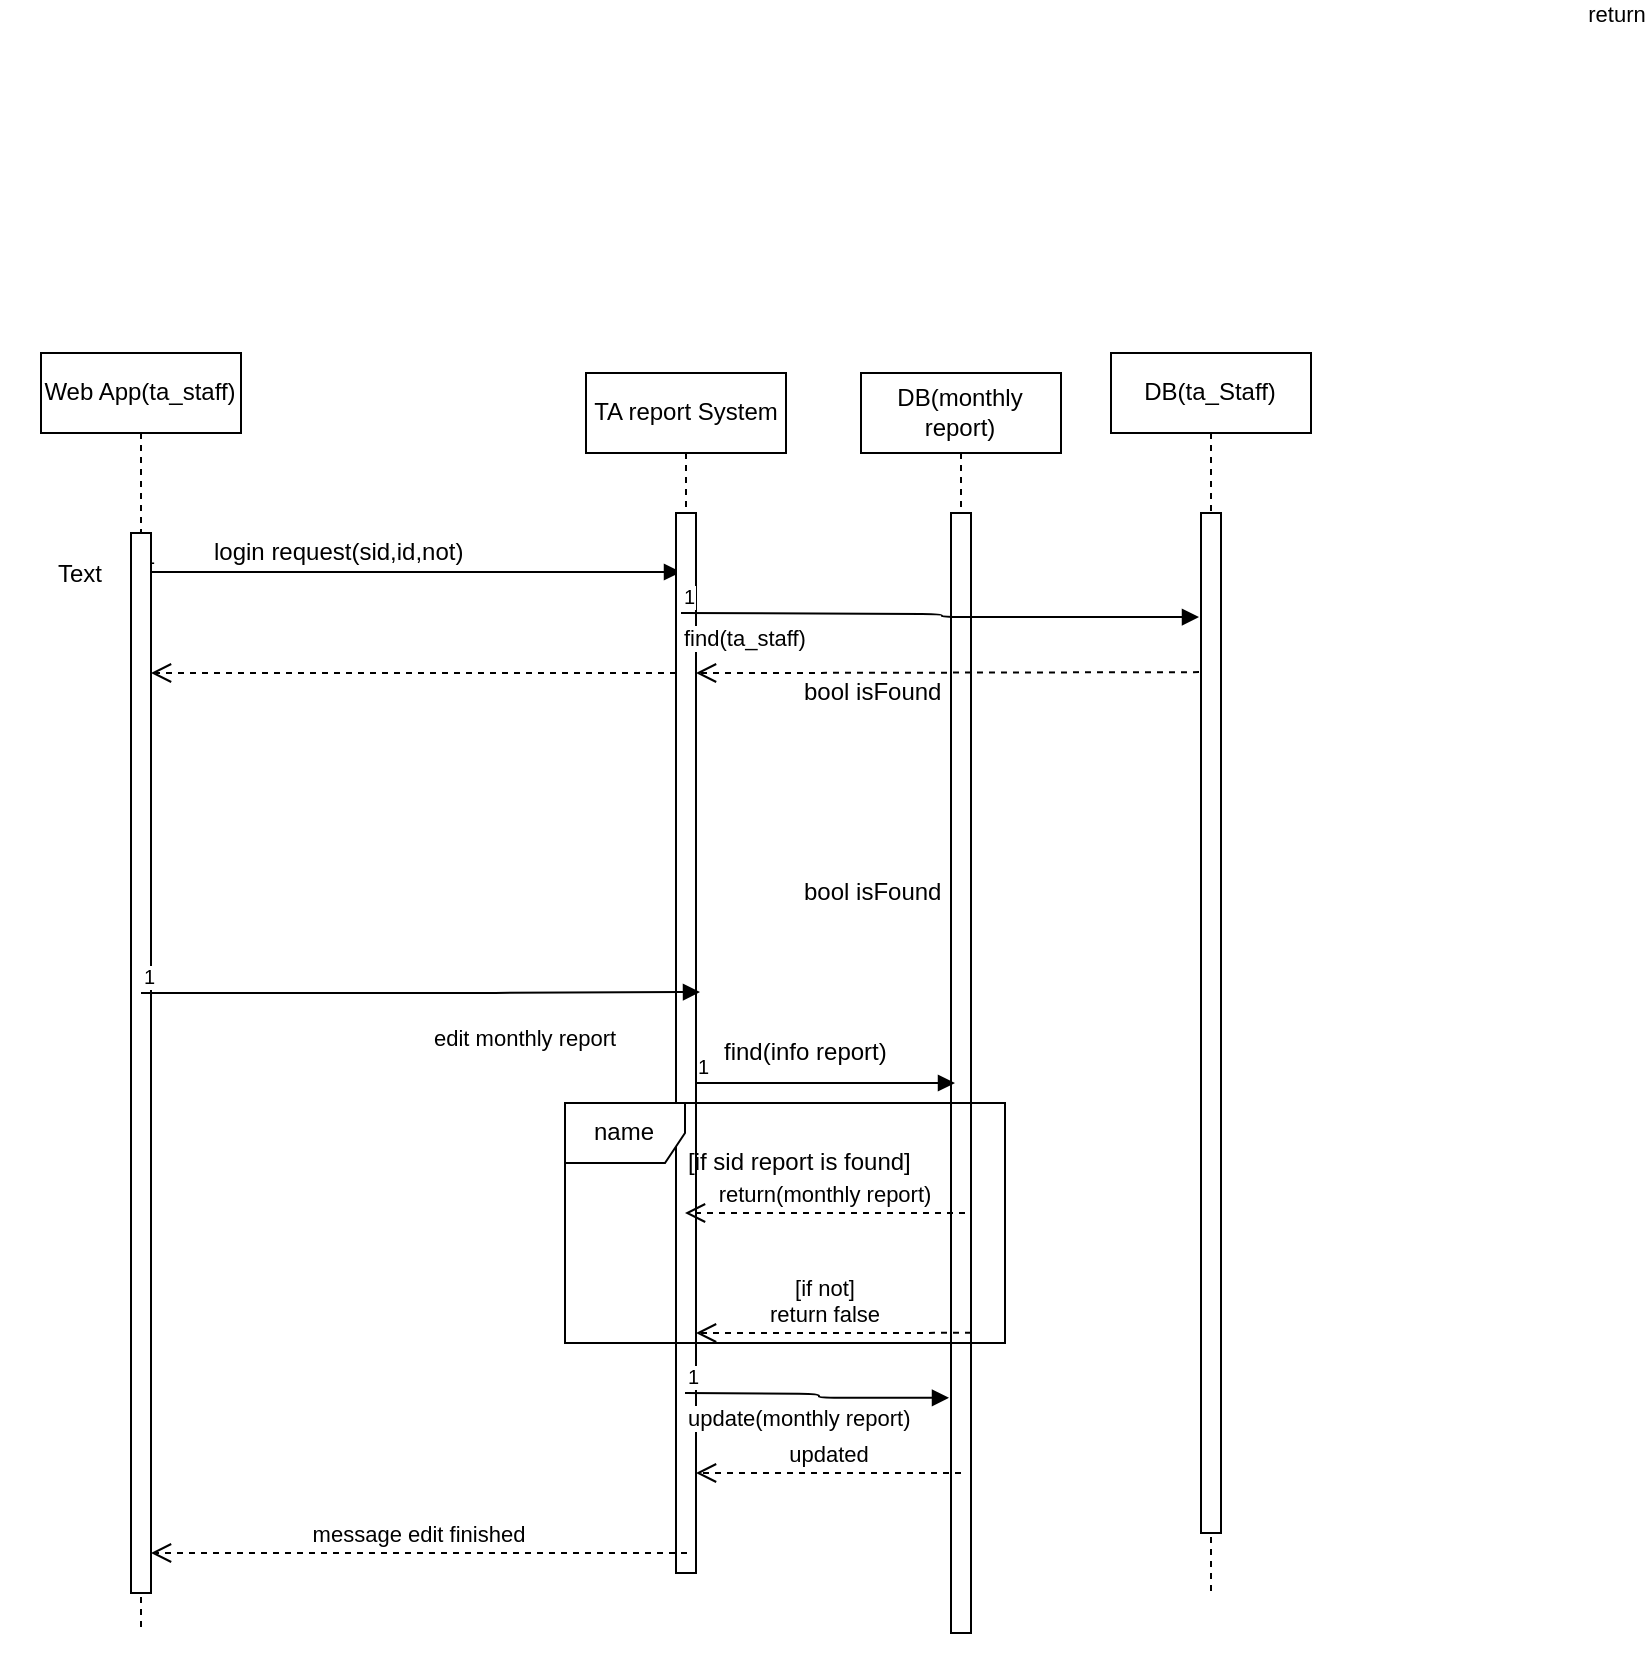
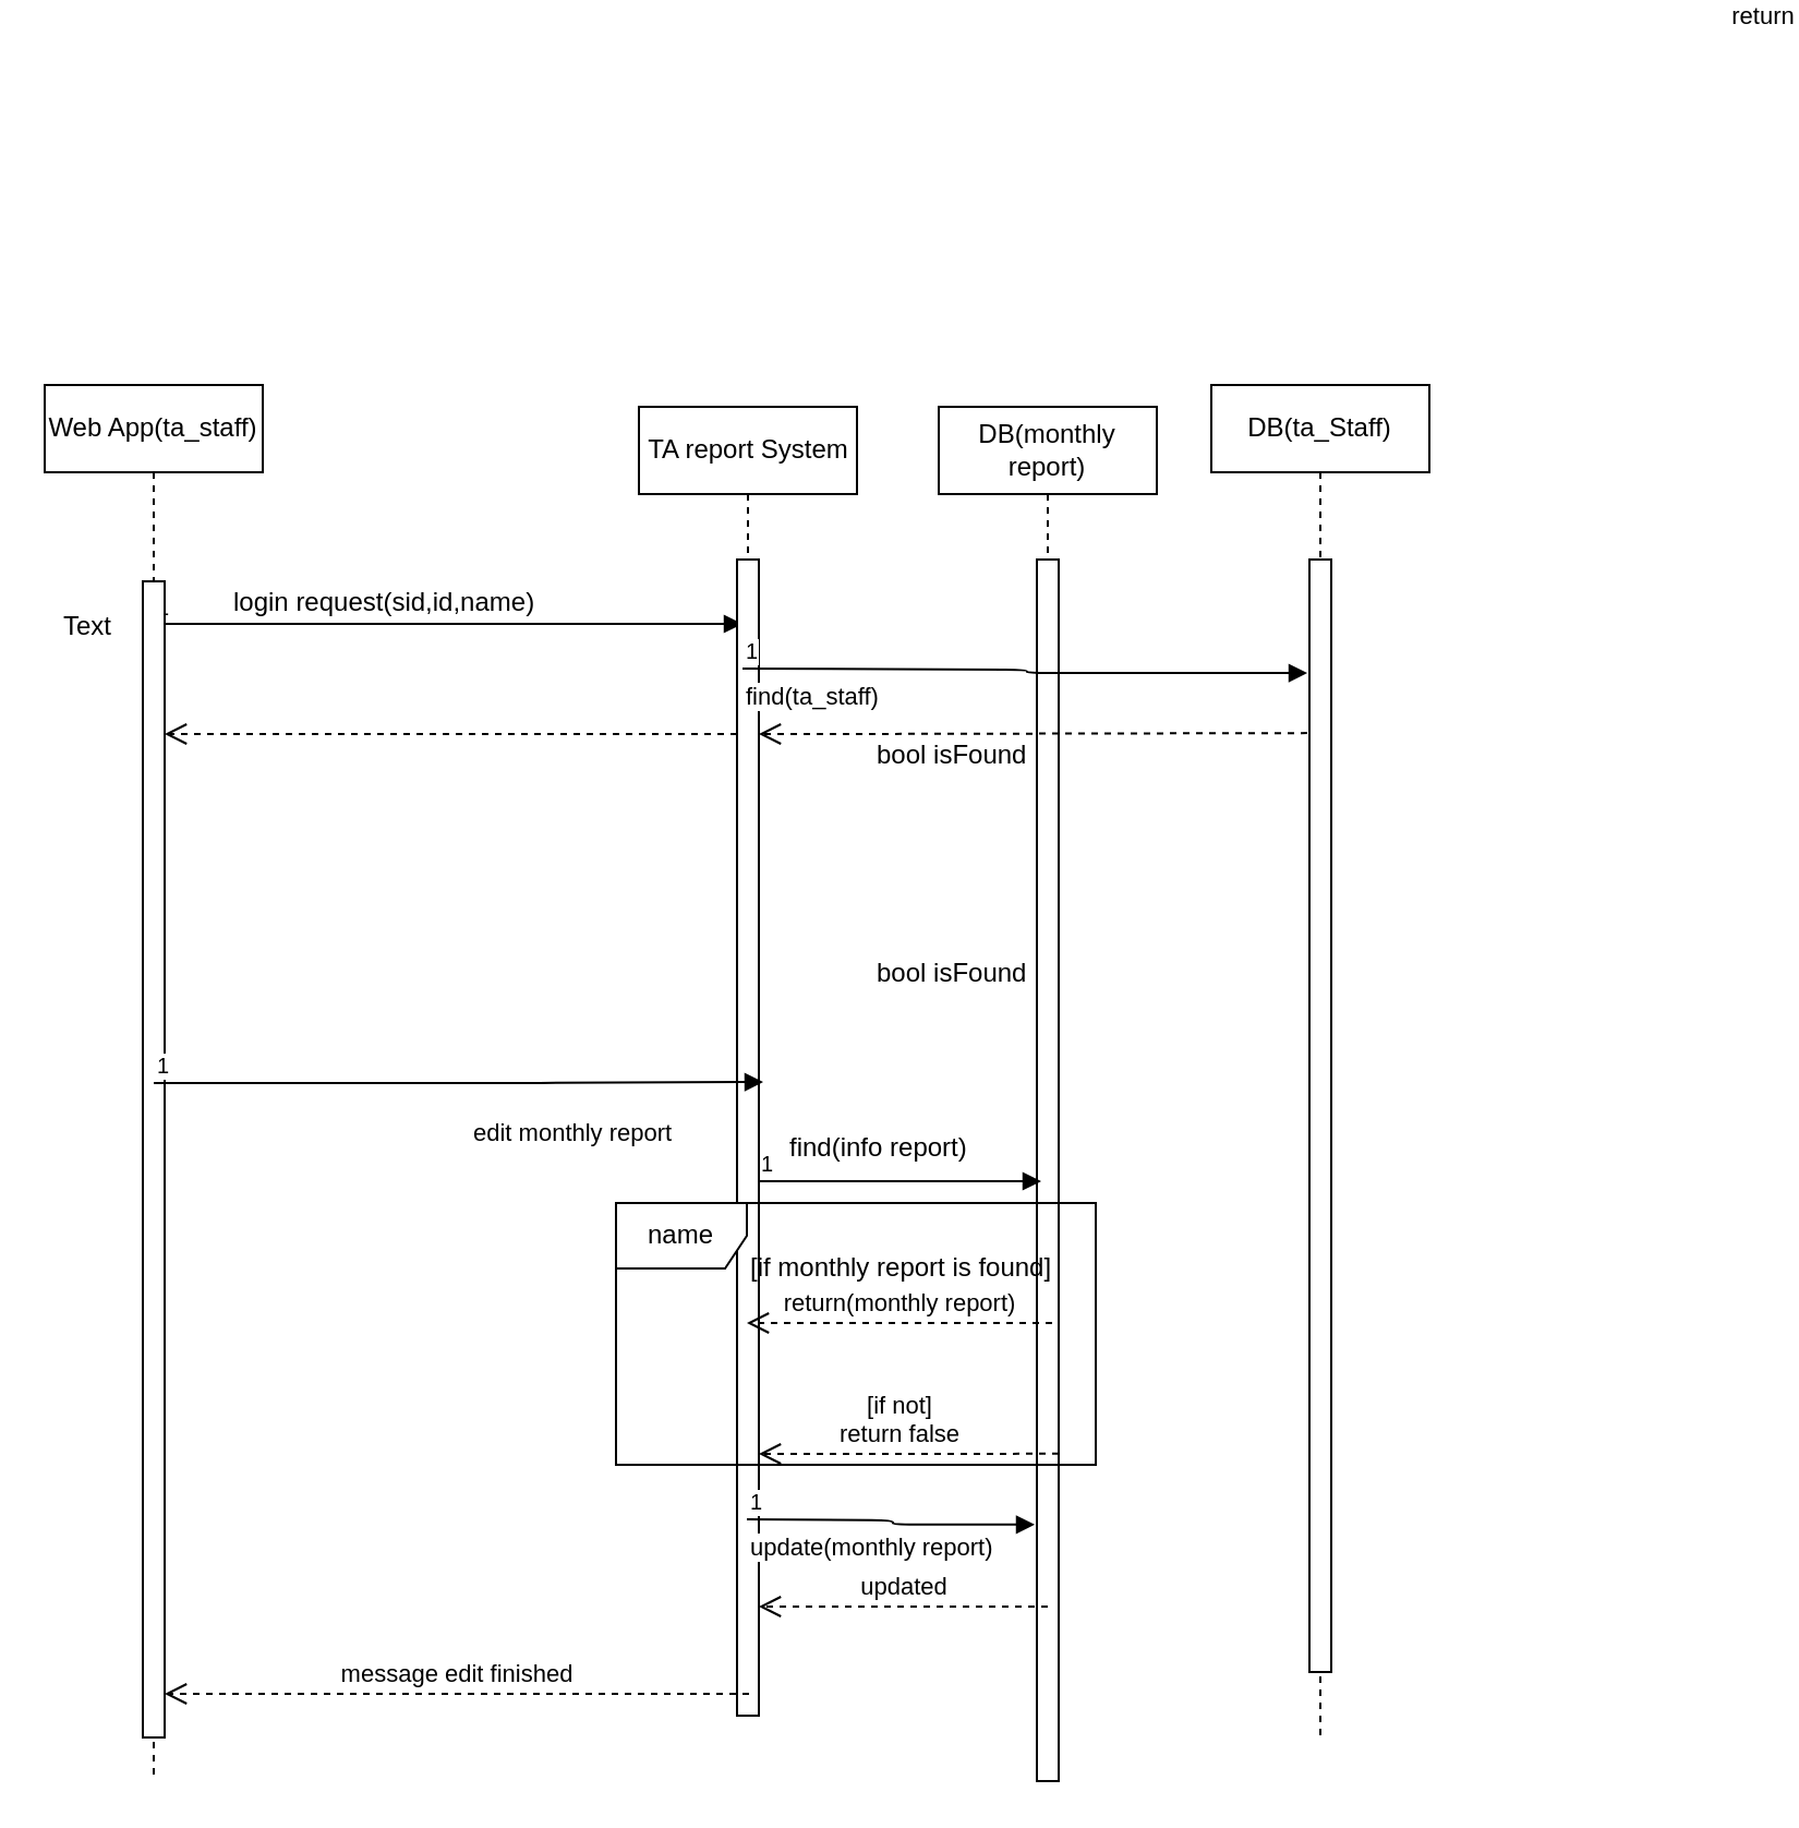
  <mxCell id="0" />
  <mxCell id="1" parent="0" />
  <mxCell id="2" value="" style="endArrow=block;endFill=1;html=1;edgeStyle=orthogonalEdgeStyle;align=left;verticalAlign=top;" parent="1" edge="1"><mxGeometry x="-1" relative="1" as="geometry"><mxPoint x="70" y="129.5" as="sourcePoint" /><mxPoint x="340" y="129.5" as="targetPoint" /><Array as="points"><mxPoint x="75" y="129.5" /></Array></mxGeometry></mxCell>
  <mxCell id="3" value="1" style="resizable=0;html=1;align=left;verticalAlign=bottom;labelBackgroundColor=#ffffff;fontSize=10;" parent="2" connectable="0" vertex="1"><mxGeometry x="-1" relative="1" as="geometry" /></mxCell>
- <mxCell id="4" value="login request(sid,id,not)" style="text;html=1;resizable=0;points=[];autosize=1;align=left;verticalAlign=top;spacingTop=-4;" parent="1" vertex="1"><mxGeometry x="105" y="110" width="150" height="20" as="geometry" /></mxCell>
+ <mxCell id="4" value="login request(sid,id,name)" style="text;html=1;resizable=0;points=[];autosize=1;align=left;verticalAlign=top;spacingTop=-4;" parent="1" vertex="1"><mxGeometry x="105" y="110" width="150" height="20" as="geometry" /></mxCell>
  <mxCell id="5" value="Web App(ta_staff)" style="shape=umlLifeline;perimeter=lifelinePerimeter;whiteSpace=wrap;html=1;container=1;collapsible=0;recursiveResize=0;outlineConnect=0;" parent="1" vertex="1"><mxGeometry x="20" y="20" width="100" height="640" as="geometry" /></mxCell>
  <mxCell id="6" value="" style="html=1;points=[];perimeter=orthogonalPerimeter;" parent="5" vertex="1"><mxGeometry x="45" y="90" width="10" height="530" as="geometry" /></mxCell>
  <mxCell id="7" value="DB(ta_Staff)" style="shape=umlLifeline;perimeter=lifelinePerimeter;whiteSpace=wrap;html=1;container=1;collapsible=0;recursiveResize=0;outlineConnect=0;" parent="1" vertex="1"><mxGeometry x="555" y="20" width="100" height="620" as="geometry" /></mxCell>
  <mxCell id="8" value="" style="html=1;points=[];perimeter=orthogonalPerimeter;" parent="7" vertex="1"><mxGeometry x="45" y="80" width="10" height="510" as="geometry" /></mxCell>
  <mxCell id="9" value="TA report System" style="shape=umlLifeline;perimeter=lifelinePerimeter;whiteSpace=wrap;html=1;container=1;collapsible=0;recursiveResize=0;outlineConnect=0;" parent="1" vertex="1"><mxGeometry x="292.5" y="30" width="100" height="600" as="geometry" /></mxCell>
  <mxCell id="10" value="" style="html=1;points=[];perimeter=orthogonalPerimeter;" parent="9" vertex="1"><mxGeometry x="45" y="70" width="10" height="530" as="geometry" /></mxCell>
  <mxCell id="11" value="edit monthly report&amp;nbsp;&amp;nbsp;" style="endArrow=block;endFill=1;html=1;edgeStyle=orthogonalEdgeStyle;align=left;verticalAlign=top;" parent="1" edge="1"><mxGeometry x="0.037" y="-10" relative="1" as="geometry"><mxPoint x="70" y="340" as="sourcePoint" /><mxPoint x="349.5" y="339.5" as="targetPoint" /><Array as="points"><mxPoint x="237" y="339.5" /><mxPoint x="237" y="339.5" /></Array><mxPoint as="offset" /></mxGeometry></mxCell>
  <mxCell id="12" value="1" style="resizable=0;html=1;align=left;verticalAlign=bottom;labelBackgroundColor=#ffffff;fontSize=10;" parent="11" connectable="0" vertex="1"><mxGeometry x="-1" relative="1" as="geometry" /></mxCell>
  <mxCell id="13" value="" style="endArrow=block;endFill=1;html=1;edgeStyle=orthogonalEdgeStyle;align=left;verticalAlign=top;" parent="1" source="9" target="9" edge="1"><mxGeometry x="0.729" y="10" relative="1" as="geometry"><mxPoint x="420" y="350" as="sourcePoint" /><mxPoint x="390" y="400" as="targetPoint" /><Array as="points"><mxPoint x="390" y="470" /><mxPoint x="390" y="470" /></Array><mxPoint x="1" as="offset" /></mxGeometry></mxCell>
  <mxCell id="14" value="DB(monthly report)" style="shape=umlLifeline;perimeter=lifelinePerimeter;whiteSpace=wrap;html=1;container=1;collapsible=0;recursiveResize=0;outlineConnect=0;" parent="1" vertex="1"><mxGeometry x="430" y="30" width="100" height="630" as="geometry" /></mxCell>
  <mxCell id="15" value="" style="html=1;points=[];perimeter=orthogonalPerimeter;" parent="14" vertex="1"><mxGeometry x="45" y="70" width="10" height="560" as="geometry" /></mxCell>
  <mxCell id="16" value="" style="endArrow=block;endFill=1;html=1;edgeStyle=orthogonalEdgeStyle;align=left;verticalAlign=top;" parent="1" edge="1"><mxGeometry x="-1" relative="1" as="geometry"><mxPoint x="347" y="385" as="sourcePoint" /><mxPoint x="477" y="385" as="targetPoint" /></mxGeometry></mxCell>
  <mxCell id="17" value="1" style="resizable=0;html=1;align=left;verticalAlign=bottom;labelBackgroundColor=#ffffff;fontSize=10;" parent="16" connectable="0" vertex="1"><mxGeometry x="-1" relative="1" as="geometry" /></mxCell>
  <mxCell id="18" value="name" style="shape=umlFrame;whiteSpace=wrap;html=1;" parent="1" vertex="1"><mxGeometry x="282" y="395" width="220" height="120" as="geometry" /></mxCell>
  <mxCell id="19" value="return(monthly report)" style="html=1;verticalAlign=bottom;endArrow=open;dashed=1;endSize=8;" parent="1" target="9" edge="1"><mxGeometry relative="1" as="geometry"><mxPoint x="482" y="450" as="sourcePoint" /><mxPoint x="170" y="630" as="targetPoint" /></mxGeometry></mxCell>
- <mxCell id="20" value="[if sid report is found]" style="text;html=1;resizable=0;points=[];autosize=1;align=left;verticalAlign=top;spacingTop=-4;" parent="1" vertex="1"><mxGeometry x="342" y="415" width="150" height="20" as="geometry" /></mxCell>
+ <mxCell id="20" value="[if monthly report is found]" style="text;html=1;resizable=0;points=[];autosize=1;align=left;verticalAlign=top;spacingTop=-4;" parent="1" vertex="1"><mxGeometry x="342" y="415" width="150" height="20" as="geometry" /></mxCell>
  <mxCell id="21" value="find(info report)" style="text;html=1;resizable=0;points=[];autosize=1;align=left;verticalAlign=top;spacingTop=-4;" parent="1" vertex="1"><mxGeometry x="360" y="360" width="120" height="20" as="geometry" /></mxCell>
  <mxCell id="22" value="[if not]&lt;br&gt;return false" style="html=1;verticalAlign=bottom;endArrow=open;dashed=1;endSize=8;exitX=1;exitY=0.732;exitDx=0;exitDy=0;exitPerimeter=0;" parent="1" source="15" target="10" edge="1"><mxGeometry x="0.065" relative="1" as="geometry"><mxPoint x="480" y="510" as="sourcePoint" /><mxPoint x="345" y="563" as="targetPoint" /><Array as="points"><mxPoint x="400" y="510" /></Array><mxPoint as="offset" /></mxGeometry></mxCell>
  <mxCell id="23" value="update(monthly report)" style="endArrow=block;endFill=1;html=1;edgeStyle=orthogonalEdgeStyle;align=left;verticalAlign=top;entryX=-0.1;entryY=0.79;entryDx=0;entryDy=0;entryPerimeter=0;" parent="1" target="15" edge="1"><mxGeometry x="-1" relative="1" as="geometry"><mxPoint x="342" y="540" as="sourcePoint" /><mxPoint x="422" y="540" as="targetPoint" /></mxGeometry></mxCell>
  <mxCell id="24" value="1" style="resizable=0;html=1;align=left;verticalAlign=bottom;labelBackgroundColor=#ffffff;fontSize=10;" parent="23" connectable="0" vertex="1"><mxGeometry x="-1" relative="1" as="geometry" /></mxCell>
  <mxCell id="25" value="updated" style="html=1;verticalAlign=bottom;endArrow=open;dashed=1;endSize=8;" parent="1" target="10" edge="1"><mxGeometry relative="1" as="geometry"><mxPoint x="480" y="580" as="sourcePoint" /><mxPoint x="400" y="580" as="targetPoint" /></mxGeometry></mxCell>
  <mxCell id="26" value="message edit finished" style="html=1;verticalAlign=bottom;endArrow=open;dashed=1;endSize=8;" parent="1" target="6" edge="1"><mxGeometry relative="1" as="geometry"><mxPoint x="343" y="620" as="sourcePoint" /><mxPoint x="262.5" y="629.5" as="targetPoint" /></mxGeometry></mxCell>
  <mxCell id="27" value="find(ta_staff)" style="endArrow=block;endFill=1;html=1;edgeStyle=orthogonalEdgeStyle;align=left;verticalAlign=top;entryX=-0.1;entryY=0.102;entryDx=0;entryDy=0;entryPerimeter=0;" parent="1" target="8" edge="1"><mxGeometry x="-1" relative="1" as="geometry"><mxPoint x="340" y="150" as="sourcePoint" /><mxPoint x="500" y="150" as="targetPoint" /></mxGeometry></mxCell>
  <mxCell id="28" value="1" style="resizable=0;html=1;align=left;verticalAlign=bottom;labelBackgroundColor=#ffffff;fontSize=10;" parent="27" connectable="0" vertex="1"><mxGeometry x="-1" relative="1" as="geometry" /></mxCell>
  <mxCell id="29" value="return" style="html=1;verticalAlign=bottom;endArrow=open;dashed=1;endSize=8;exitX=-0.1;exitY=0.156;exitDx=0;exitDy=0;exitPerimeter=0;" parent="1" source="8" target="10" edge="1"><mxGeometry x="-1" y="-383" relative="1" as="geometry"><mxPoint x="605" y="200" as="sourcePoint" /><mxPoint x="525" y="200" as="targetPoint" /><Array as="points"><mxPoint x="380" y="180" /></Array><mxPoint x="210" y="63" as="offset" /></mxGeometry></mxCell>
  <mxCell id="30" value="bool isFound" style="text;html=1;resizable=0;points=[];autosize=1;align=left;verticalAlign=top;spacingTop=-4;" parent="1" vertex="1"><mxGeometry x="400" y="180" width="80" height="20" as="geometry" /></mxCell>
  <mxCell id="31" value="bool isFound" style="text;html=1;resizable=0;points=[];autosize=1;align=left;verticalAlign=top;spacingTop=-4;" parent="1" vertex="1"><mxGeometry x="400" y="280" width="80" height="20" as="geometry" /></mxCell>
  <mxCell id="32" value="" style="html=1;verticalAlign=bottom;endArrow=open;dashed=1;endSize=8;" parent="1" source="10" target="6" edge="1"><mxGeometry relative="1" as="geometry"><mxPoint x="250" y="200" as="sourcePoint" /><mxPoint x="170" y="200" as="targetPoint" /><Array as="points"><mxPoint x="200" y="180" /><mxPoint x="150" y="180" /></Array></mxGeometry></mxCell>
  <mxCell id="33" value="Text" style="text;html=1;resizable=0;points=[];autosize=1;align=left;verticalAlign=top;spacingTop=-4;" parent="1" vertex="1"><mxGeometry x="27" y="121" width="40" height="20" as="geometry" /></mxCell>
